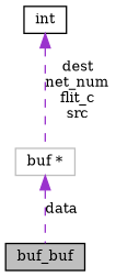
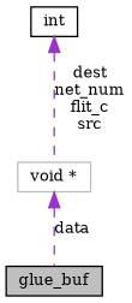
  digraph {
    fontname="DejaVu Serif"
    node [color=black fontname="DejaVu Serif" fontsize=10 shape=record]
    edge [color=darkorchid3 dir=back fontname="DejaVu Serif" fontsize=10 labelfontname=FreeSans labelfontsize=10 style=dashed]
-   n1 [fillcolor=grey75 fontcolor=black height=0.2 label=buf_buf style=filled width=0.4]
+   n1 [fillcolor=grey75 fontcolor=black height=0.2 label=glue_buf style=filled width=0.4]
    n2 [height=0.2 label=int width=0.4]
-   n3 [color=grey75 height=0.2 label="buf *" width=0.4]
+   n3 [color=grey75 height=0.2 label="void *" width=0.4]
    n2 -> n3 [label="dest\nnet_num\nflit_c\nsrc"]
    n3 -> n1 [label=data]
  }
